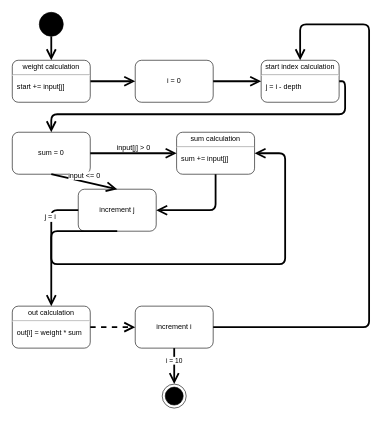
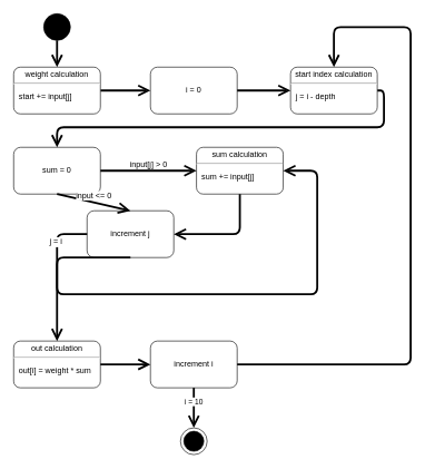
  <mxCell id="0" />
  <mxCell id="1" parent="0" />
  <mxCell id="2" value="" style="shape=ellipse;html=1;fillColor=strokeColor;fontSize=18;fontColor=#ffffff;" vertex="1" parent="1"><mxGeometry x="65" y="20" width="40" height="40" as="geometry" /></mxCell>
  <mxCell id="3" value="i = 0" style="shape=rect;rounded=1;html=1;whiteSpace=wrap;align=center;" vertex="1" parent="1"><mxGeometry x="225" y="100" width="130" height="70" as="geometry" /></mxCell>
  <mxCell id="4" value="&lt;p style=&quot;margin:0px;margin-top:4px;text-align:center;&quot;&gt;sum calculation&lt;/p&gt;&lt;hr&gt;&lt;p&gt;&lt;/p&gt;&lt;p style=&quot;margin:0px;margin-left:8px;text-align:left;&quot;&gt;sum += input[j]&lt;/p&gt;" style="shape=mxgraph.sysml.simpleState;html=1;overflow=fill;whiteSpace=wrap;align=center;" vertex="1" parent="1"><mxGeometry x="294" y="220" width="130" height="70" as="geometry" /></mxCell>
  <mxCell id="5" value="sum = 0" style="shape=rect;rounded=1;html=1;whiteSpace=wrap;align=center;" vertex="1" parent="1"><mxGeometry x="20" y="220" width="130" height="70" as="geometry" /></mxCell>
  <mxCell id="6" value="" style="edgeStyle=none;html=1;endArrow=open;endSize=12;strokeWidth=3;verticalAlign=bottom;rounded=0;exitX=0.5;exitY=1;exitDx=0;exitDy=0;entryX=0.5;entryY=0;entryDx=0;entryDy=0;" edge="1" parent="1" source="2"><mxGeometry width="160" relative="1" as="geometry"><mxPoint x="275" y="150" as="sourcePoint" /><mxPoint x="85" y="100" as="targetPoint" /></mxGeometry></mxCell>
  <mxCell id="7" value="" style="edgeStyle=none;html=1;endArrow=open;endSize=12;strokeWidth=3;verticalAlign=bottom;rounded=0;exitX=1;exitY=0.5;exitDx=0;exitDy=0;entryX=0;entryY=0.5;entryDx=0;entryDy=0;" edge="1" parent="1" target="3"><mxGeometry width="160" relative="1" as="geometry"><mxPoint x="150" y="135" as="sourcePoint" /><mxPoint x="95" y="110" as="targetPoint" /></mxGeometry></mxCell>
  <mxCell id="8" value="" style="edgeStyle=none;html=1;endArrow=open;endSize=12;strokeWidth=3;verticalAlign=bottom;rounded=0;exitX=1;exitY=0.5;exitDx=0;exitDy=0;entryX=0;entryY=0.5;entryDx=0;entryDy=0;" edge="1" parent="1" source="3"><mxGeometry width="160" relative="1" as="geometry"><mxPoint x="105" y="80" as="sourcePoint" /><mxPoint x="435" y="135" as="targetPoint" /></mxGeometry></mxCell>
  <mxCell id="9" value="" style="edgeStyle=orthogonalEdgeStyle;html=1;endArrow=open;endSize=12;strokeWidth=3;verticalAlign=bottom;rounded=1;exitX=1;exitY=0.5;exitDx=0;exitDy=0;entryX=0.5;entryY=0;entryDx=0;entryDy=0;" edge="1" parent="1" target="5"><mxGeometry width="160" relative="1" as="geometry"><mxPoint x="565" y="135" as="sourcePoint" /><mxPoint x="115" y="130" as="targetPoint" /><Array as="points"><mxPoint x="575" y="135" /><mxPoint x="575" y="190" /><mxPoint x="85" y="190" /></Array></mxGeometry></mxCell>
  <mxCell id="10" value="&lt;font style=&quot;font-size: 12px;&quot;&gt;input[j] &amp;gt; 0&lt;/font&gt;" style="edgeStyle=none;html=1;endArrow=open;endSize=12;strokeWidth=3;verticalAlign=bottom;rounded=0;exitX=1;exitY=0.5;exitDx=0;exitDy=0;entryX=0;entryY=0.5;entryDx=0;entryDy=0;entryPerimeter=0;" edge="1" parent="1" source="5" target="4"><mxGeometry width="160" relative="1" as="geometry"><mxPoint x="275" y="150" as="sourcePoint" /><mxPoint x="435" y="150" as="targetPoint" /></mxGeometry></mxCell>
  <mxCell id="11" value="increment j" style="shape=rect;rounded=1;html=1;whiteSpace=wrap;align=center;" vertex="1" parent="1"><mxGeometry x="130" y="315" width="130" height="70" as="geometry" /></mxCell>
  <mxCell id="12" value="&lt;font style=&quot;font-size: 12px;&quot;&gt;input &amp;lt;= 0&lt;/font&gt;" style="edgeStyle=none;html=1;endArrow=open;endSize=12;strokeWidth=3;verticalAlign=bottom;rounded=0;exitX=0.5;exitY=1;exitDx=0;exitDy=0;entryX=0.5;entryY=0;entryDx=0;entryDy=0;" edge="1" parent="1" source="5" target="11"><mxGeometry width="160" relative="1" as="geometry"><mxPoint x="275" y="150" as="sourcePoint" /><mxPoint x="435" y="150" as="targetPoint" /></mxGeometry></mxCell>
  <mxCell id="13" value="" style="edgeStyle=orthogonalEdgeStyle;html=1;endArrow=open;endSize=12;strokeWidth=3;verticalAlign=bottom;rounded=1;exitX=0.5;exitY=1;exitDx=0;exitDy=0;exitPerimeter=0;entryX=1;entryY=0.5;entryDx=0;entryDy=0;" edge="1" parent="1" source="4" target="11"><mxGeometry width="160" relative="1" as="geometry"><mxPoint x="275" y="150" as="sourcePoint" /><mxPoint x="435" y="150" as="targetPoint" /></mxGeometry></mxCell>
  <mxCell id="14" value="&lt;p style=&quot;margin:0px;margin-top:4px;text-align:center;&quot;&gt;out calculation&lt;/p&gt;&lt;hr&gt;&lt;p&gt;&lt;/p&gt;&lt;p style=&quot;margin:0px;margin-left:8px;text-align:left;&quot;&gt;out[i] = weight * sum&lt;/p&gt;" style="shape=mxgraph.sysml.simpleState;html=1;overflow=fill;whiteSpace=wrap;align=center;" vertex="1" parent="1"><mxGeometry x="20" y="510" width="130" height="70" as="geometry" /></mxCell>
  <mxCell id="15" value="&lt;p style=&quot;margin:0px;margin-top:4px;text-align:center;&quot;&gt;weight calculation&lt;/p&gt;&lt;hr&gt;&lt;p&gt;&lt;/p&gt;&lt;p style=&quot;margin:0px;margin-left:8px;text-align:left;&quot;&gt;start += input[j]&lt;/p&gt;" style="shape=mxgraph.sysml.simpleState;html=1;overflow=fill;whiteSpace=wrap;align=center;" vertex="1" parent="1"><mxGeometry x="20" y="100" width="130" height="70" as="geometry" /></mxCell>
  <mxCell id="16" value="" style="edgeStyle=orthogonalEdgeStyle;html=1;endArrow=open;endSize=12;strokeWidth=3;verticalAlign=bottom;rounded=1;exitX=0;exitY=0.5;exitDx=0;exitDy=0;entryX=0.5;entryY=0;entryDx=0;entryDy=0;entryPerimeter=0;" edge="1" parent="1" source="11" target="14"><mxGeometry width="160" relative="1" as="geometry"><mxPoint x="160" y="145" as="sourcePoint" /><mxPoint x="235" y="145" as="targetPoint" /></mxGeometry></mxCell>
  <mxCell id="17" value="&lt;font style=&quot;font-size: 12px;&quot;&gt;j =&amp;nbsp;i&lt;/font&gt;" style="edgeLabel;html=1;align=center;verticalAlign=middle;resizable=0;points=[];" connectable="0" vertex="1" parent="16"><mxGeometry x="-0.128" y="-3" relative="1" as="geometry"><mxPoint y="-33" as="offset" /></mxGeometry></mxCell>
  <mxCell id="18" value="&lt;p style=&quot;margin:0px;margin-top:4px;text-align:center;&quot;&gt;start index calculation&lt;/p&gt;&lt;hr&gt;&lt;p&gt;&lt;/p&gt;&lt;p style=&quot;margin:0px;margin-left:8px;text-align:left;&quot;&gt;j = i - depth&lt;/p&gt;" style="shape=mxgraph.sysml.simpleState;html=1;overflow=fill;whiteSpace=wrap;align=center;" vertex="1" parent="1"><mxGeometry x="435" y="100" width="130" height="70" as="geometry" /></mxCell>
  <mxCell id="19" value="" style="edgeStyle=orthogonalEdgeStyle;html=1;endArrow=open;endSize=12;strokeWidth=3;verticalAlign=bottom;rounded=1;exitX=0.5;exitY=1;exitDx=0;exitDy=0;entryX=1;entryY=0.5;entryDx=0;entryDy=0;entryPerimeter=0;" edge="1" parent="1" source="11" target="4"><mxGeometry width="160" relative="1" as="geometry"><mxPoint x="275" y="410" as="sourcePoint" /><mxPoint x="435" y="410" as="targetPoint" /><Array as="points"><mxPoint x="85" y="440" /><mxPoint x="475" y="440" /><mxPoint x="475" y="255" /></Array></mxGeometry></mxCell>
  <mxCell id="20" value="increment i" style="shape=rect;rounded=1;html=1;whiteSpace=wrap;align=center;" vertex="1" parent="1"><mxGeometry x="225" y="510" width="130" height="70" as="geometry" /></mxCell>
- <mxCell id="21" value="" style="edgeStyle=none;html=1;endArrow=open;endSize=12;strokeWidth=3;verticalAlign=bottom;rounded=0;exitX=1;exitY=0.5;exitDx=0;exitDy=0;exitPerimeter=0;entryX=0;entryY=0.5;entryDx=0;entryDy=0;dashed=1;" edge="1" parent="1" source="14" target="20"><mxGeometry width="160" relative="1" as="geometry"><mxPoint x="275" y="410" as="sourcePoint" /><mxPoint x="435" y="410" as="targetPoint" /></mxGeometry></mxCell>
+ <mxCell id="21" value="" style="edgeStyle=none;html=1;endArrow=open;endSize=12;strokeWidth=3;verticalAlign=bottom;rounded=0;exitX=1;exitY=0.5;exitDx=0;exitDy=0;exitPerimeter=0;entryX=0;entryY=0.5;entryDx=0;entryDy=0;" edge="1" parent="1" source="14" target="20"><mxGeometry width="160" relative="1" as="geometry"><mxPoint x="275" y="410" as="sourcePoint" /><mxPoint x="435" y="410" as="targetPoint" /></mxGeometry></mxCell>
  <mxCell id="22" value="" style="shape=mxgraph.sysml.actFinal;html=1;verticalLabelPosition=bottom;labelBackgroundColor=#ffffff;verticalAlign=top;" vertex="1" parent="1"><mxGeometry x="270" y="640" width="40" height="40" as="geometry" /></mxCell>
  <mxCell id="23" value="i = 10" style="edgeStyle=none;html=1;endArrow=open;endSize=12;strokeWidth=3;verticalAlign=bottom;rounded=0;exitX=0.5;exitY=1;exitDx=0;exitDy=0;entryX=0.5;entryY=0;entryDx=0;entryDy=0;entryPerimeter=0;" edge="1" parent="1" source="20" target="22"><mxGeometry width="160" relative="1" as="geometry"><mxPoint x="275" y="410" as="sourcePoint" /><mxPoint x="435" y="410" as="targetPoint" /></mxGeometry></mxCell>
  <mxCell id="24" value="" style="edgeStyle=orthogonalEdgeStyle;html=1;endArrow=open;endSize=12;strokeWidth=3;verticalAlign=bottom;rounded=1;exitX=1;exitY=0.5;exitDx=0;exitDy=0;entryX=0.5;entryY=0;entryDx=0;entryDy=0;entryPerimeter=0;" edge="1" parent="1" source="20" target="18"><mxGeometry width="160" relative="1" as="geometry"><mxPoint x="275" y="410" as="sourcePoint" /><mxPoint x="435" y="410" as="targetPoint" /><Array as="points"><mxPoint x="615" y="545" /><mxPoint x="615" y="40" /><mxPoint x="500" y="40" /></Array></mxGeometry></mxCell>
